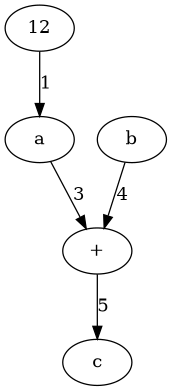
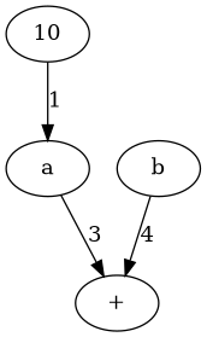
  digraph {
    node [att1=var att2=loc att3=int]
-   n1 [att1=const label=12 att2="" att3=""]
+   n1 [att1=const label=10 att2="" att3=""]
    n2 [label=a]
    n3 [att1=op label="+" att2="" att3=""]
-   n4 [label=c]
    n5 [label=b]
    n1 -> n2 [label=1 ord=1]
    n2 -> n3 [label=3 ord=3]
-   n3 -> n4 [label=5 ord=5]
    n5 -> n3 [label=4 ord=4]
  }
